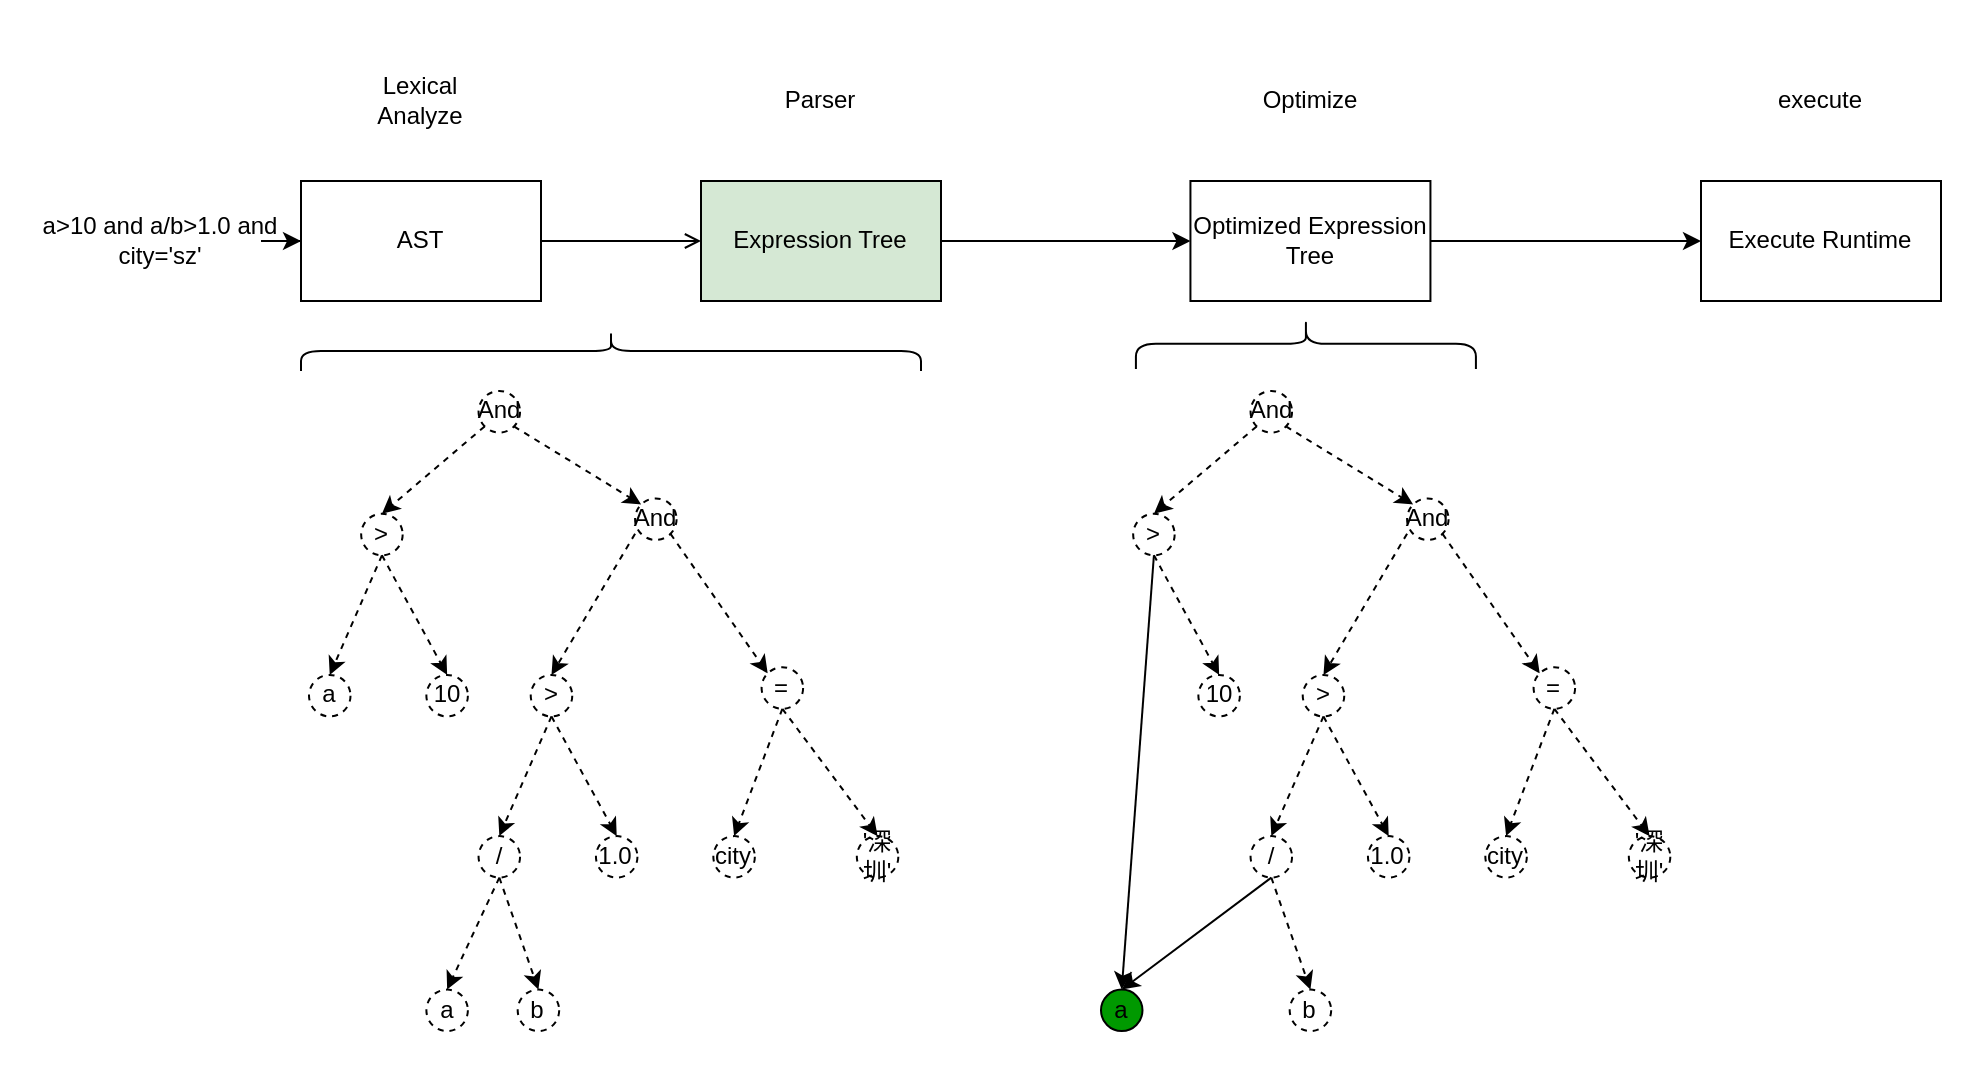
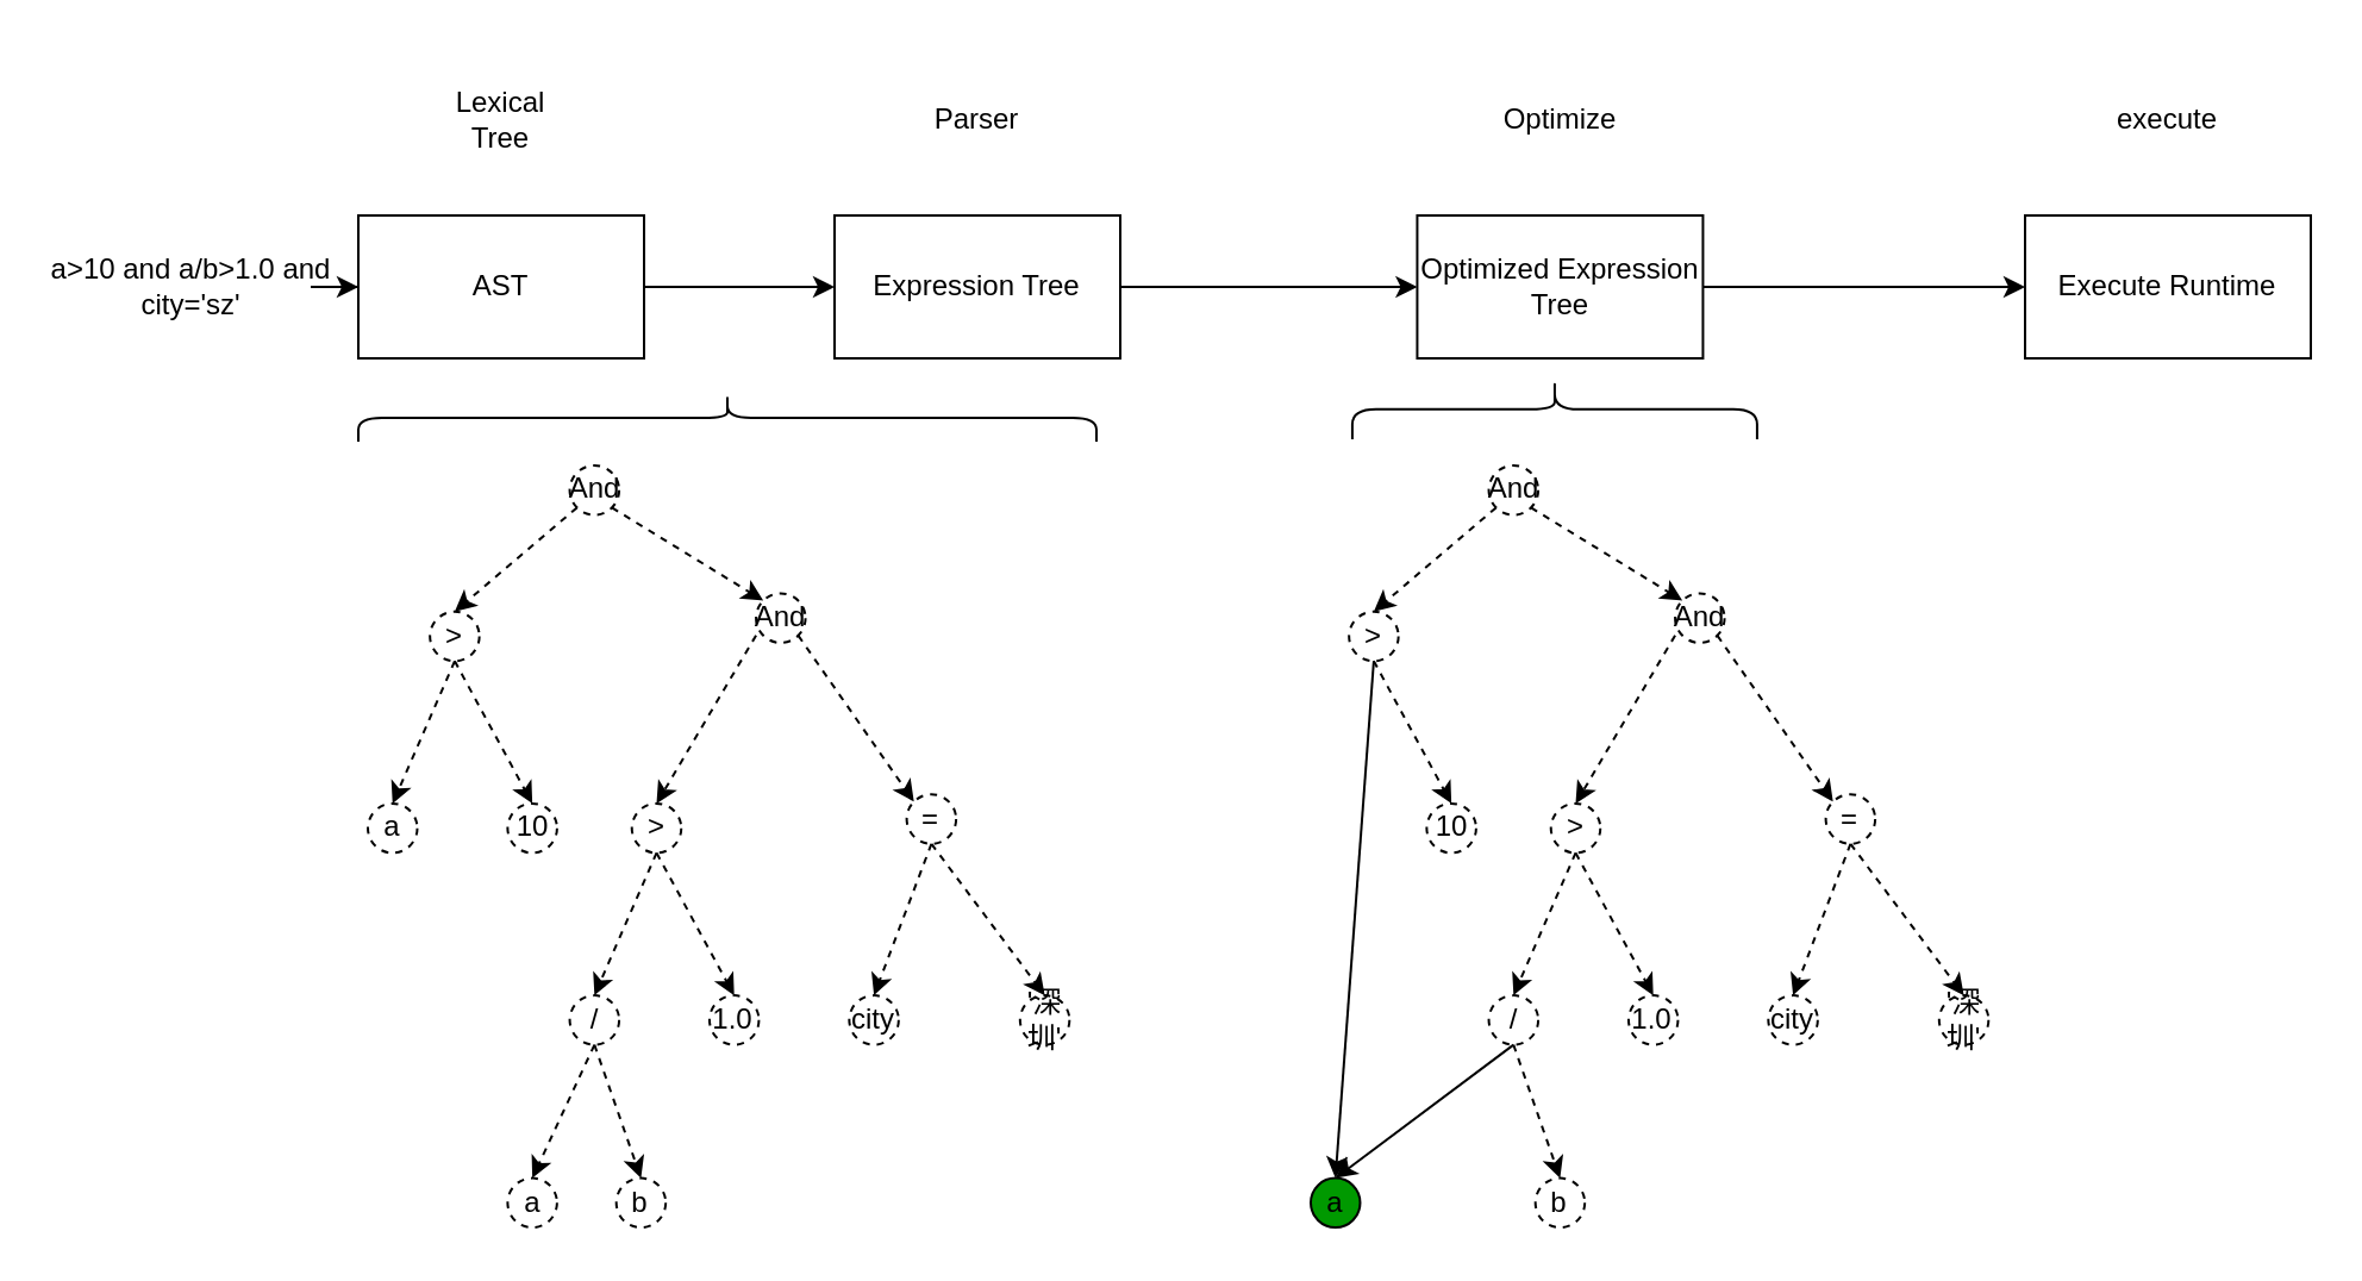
  <mxCell id="0" />
  <mxCell id="1" parent="0" />
  <mxCell id="2" value="" style="edgeStyle=orthogonalEdgeStyle;rounded=0;orthogonalLoop=1;jettySize=auto;html=1;" parent="1" source="3" target="5" edge="1"><mxGeometry relative="1" as="geometry" /></mxCell>
  <mxCell id="3" value="a&amp;gt;10 and a/b&amp;gt;1.0 and city='sz'" style="text;html=1;strokeColor=none;fillColor=none;align=center;verticalAlign=middle;whiteSpace=wrap;rounded=0;" parent="1" vertex="1"><mxGeometry x="20" y="85" width="120" height="70" as="geometry" /></mxCell>
- <mxCell id="4" value="" style="edgeStyle=orthogonalEdgeStyle;rounded=0;orthogonalLoop=1;jettySize=auto;html=1;endArrow=open;" parent="1" source="5" target="8" edge="1"><mxGeometry relative="1" as="geometry" /></mxCell>
+ <mxCell id="4" value="" style="edgeStyle=orthogonalEdgeStyle;rounded=0;orthogonalLoop=1;jettySize=auto;html=1;" parent="1" source="5" target="8" edge="1"><mxGeometry relative="1" as="geometry" /></mxCell>
  <mxCell id="5" value="AST" style="whiteSpace=wrap;html=1;" parent="1" vertex="1"><mxGeometry x="150" y="90" width="120" height="60" as="geometry" /></mxCell>
- <mxCell id="6" value="Lexical Analyze" style="text;html=1;strokeColor=none;fillColor=none;align=center;verticalAlign=middle;whiteSpace=wrap;rounded=0;" parent="1" vertex="1"><mxGeometry x="180" y="35" width="60" height="30" as="geometry" /></mxCell>
+ <mxCell id="6" value="Lexical Tree" style="text;html=1;strokeColor=none;fillColor=none;align=center;verticalAlign=middle;whiteSpace=wrap;rounded=0;" parent="1" vertex="1"><mxGeometry x="180" y="35" width="60" height="30" as="geometry" /></mxCell>
  <mxCell id="7" value="" style="edgeStyle=orthogonalEdgeStyle;rounded=0;orthogonalLoop=1;jettySize=auto;html=1;" parent="1" source="8" target="11" edge="1"><mxGeometry relative="1" as="geometry" /></mxCell>
- <mxCell id="8" value="Expression Tree" style="whiteSpace=wrap;html=1;fillColor=#d5e8d4;" parent="1" vertex="1"><mxGeometry x="350" y="90" width="120" height="60" as="geometry" /></mxCell>
+ <mxCell id="8" value="Expression Tree" style="whiteSpace=wrap;html=1;" parent="1" vertex="1"><mxGeometry x="350" y="90" width="120" height="60" as="geometry" /></mxCell>
  <mxCell id="9" value="Parser" style="text;html=1;strokeColor=none;fillColor=none;align=center;verticalAlign=middle;whiteSpace=wrap;rounded=0;" parent="1" vertex="1"><mxGeometry x="380" y="35" width="60" height="30" as="geometry" /></mxCell>
  <mxCell id="10" value="" style="edgeStyle=orthogonalEdgeStyle;rounded=0;orthogonalLoop=1;jettySize=auto;html=1;entryX=0;entryY=0.5;entryDx=0;entryDy=0;" parent="1" source="11" target="13" edge="1"><mxGeometry relative="1" as="geometry"><mxPoint x="750" y="120" as="targetPoint" /></mxGeometry></mxCell>
  <mxCell id="11" value="Optimized Expression Tree" style="whiteSpace=wrap;html=1;" parent="1" vertex="1"><mxGeometry x="594.72" y="90" width="120" height="60" as="geometry" /></mxCell>
  <mxCell id="12" value="Optimize" style="text;html=1;strokeColor=none;fillColor=none;align=center;verticalAlign=middle;whiteSpace=wrap;rounded=0;" parent="1" vertex="1"><mxGeometry x="624.78" y="35" width="60" height="30" as="geometry" /></mxCell>
  <mxCell id="13" value="Execute Runtime" style="whiteSpace=wrap;html=1;" parent="1" vertex="1"><mxGeometry x="850" y="90" width="120" height="60" as="geometry" /></mxCell>
  <mxCell id="14" value="execute" style="text;html=1;strokeColor=none;fillColor=none;align=center;verticalAlign=middle;whiteSpace=wrap;rounded=0;" parent="1" vertex="1"><mxGeometry x="880" y="35" width="60" height="30" as="geometry" /></mxCell>
  <mxCell id="15" value="" style="shape=curlyBracket;whiteSpace=wrap;html=1;rounded=1;rotation=90;" vertex="1" parent="1"><mxGeometry x="295" y="20" width="20" height="310" as="geometry" /></mxCell>
  <mxCell id="16" value="And" style="ellipse;whiteSpace=wrap;html=1;aspect=fixed;dashed=1;" vertex="1" parent="1"><mxGeometry x="317.043" y="248.721" width="20.751" height="20.751" as="geometry" /></mxCell>
  <mxCell id="17" value="&amp;gt;" style="ellipse;whiteSpace=wrap;html=1;aspect=fixed;dashed=1;" vertex="1" parent="1"><mxGeometry x="264.87" y="336.977" width="20.751" height="20.751" as="geometry" /></mxCell>
  <mxCell id="18" value="=" style="ellipse;whiteSpace=wrap;html=1;aspect=fixed;dashed=1;" vertex="1" parent="1"><mxGeometry x="380.304" y="333.14" width="20.751" height="20.751" as="geometry" /></mxCell>
  <mxCell id="19" value="/" style="ellipse;whiteSpace=wrap;html=1;aspect=fixed;dashed=1;" vertex="1" parent="1"><mxGeometry x="238.783" y="417.558" width="20.751" height="20.751" as="geometry" /></mxCell>
  <mxCell id="20" value="1.0" style="ellipse;whiteSpace=wrap;html=1;aspect=fixed;dashed=1;" vertex="1" parent="1"><mxGeometry x="297.478" y="417.558" width="20.751" height="20.751" as="geometry" /></mxCell>
  <mxCell id="21" value="city" style="ellipse;whiteSpace=wrap;html=1;aspect=fixed;dashed=1;" vertex="1" parent="1"><mxGeometry x="356.174" y="417.558" width="20.751" height="20.751" as="geometry" /></mxCell>
  <mxCell id="22" value="'深圳'" style="ellipse;whiteSpace=wrap;html=1;aspect=fixed;dashed=1;" vertex="1" parent="1"><mxGeometry x="427.913" y="417.558" width="20.751" height="20.751" as="geometry" /></mxCell>
  <mxCell id="23" value="" style="endArrow=classic;html=1;exitX=0.5;exitY=1;exitDx=0;exitDy=0;entryX=0.5;entryY=0;entryDx=0;entryDy=0;dashed=1;" edge="1" parent="1" source="17" target="19"><mxGeometry x="264" y="420" width="50" height="50" as="geometry"><mxPoint x="95.304" y="432.907" as="sourcePoint" /><mxPoint x="127.913" y="394.535" as="targetPoint" /></mxGeometry></mxCell>
  <mxCell id="24" value="" style="endArrow=classic;html=1;exitX=0.5;exitY=1;exitDx=0;exitDy=0;entryX=0.5;entryY=0;entryDx=0;entryDy=0;dashed=1;" edge="1" parent="1" source="17" target="20"><mxGeometry x="264" y="420" width="50" height="50" as="geometry"><mxPoint x="277.913" y="375.349" as="sourcePoint" /><mxPoint x="258.348" y="425.233" as="targetPoint" /></mxGeometry></mxCell>
  <mxCell id="25" value="" style="endArrow=classic;html=1;exitX=0.5;exitY=1;exitDx=0;exitDy=0;entryX=0.5;entryY=0;entryDx=0;entryDy=0;dashed=1;" edge="1" parent="1" source="18" target="22"><mxGeometry x="264" y="420" width="50" height="50" as="geometry"><mxPoint x="421.391" y="367.674" as="sourcePoint" /><mxPoint x="454" y="417.558" as="targetPoint" /></mxGeometry></mxCell>
  <mxCell id="26" value="" style="endArrow=classic;html=1;exitX=0.5;exitY=1;exitDx=0;exitDy=0;entryX=0.5;entryY=0;entryDx=0;entryDy=0;dashed=1;" edge="1" parent="1" source="18" target="21"><mxGeometry x="264" y="420" width="50" height="50" as="geometry"><mxPoint x="408.348" y="367.674" as="sourcePoint" /><mxPoint x="447.478" y="425.233" as="targetPoint" /></mxGeometry></mxCell>
  <mxCell id="27" value="" style="endArrow=classic;html=1;exitX=0;exitY=0.85;exitDx=0;exitDy=0;entryX=0.5;entryY=0;entryDx=0;entryDy=0;exitPerimeter=0;dashed=1;" edge="1" parent="1" source="16" target="17"><mxGeometry x="264" y="420" width="50" height="50" as="geometry"><mxPoint x="310.522" y="279.419" as="sourcePoint" /><mxPoint x="284.435" y="329.302" as="targetPoint" /></mxGeometry></mxCell>
  <mxCell id="28" value="" style="endArrow=classic;html=1;exitX=1;exitY=1;exitDx=0;exitDy=0;entryX=0;entryY=0;entryDx=0;entryDy=0;dashed=1;" edge="1" parent="1" source="16" target="18"><mxGeometry x="264" y="420" width="50" height="50" as="geometry"><mxPoint x="323.565" y="282.488" as="sourcePoint" /><mxPoint x="284.435" y="344.651" as="targetPoint" /></mxGeometry></mxCell>
  <mxCell id="29" value="And" style="ellipse;whiteSpace=wrap;html=1;aspect=fixed;dashed=1;" vertex="1" parent="1"><mxGeometry x="238.783" y="195" width="20.751" height="20.751" as="geometry" /></mxCell>
  <mxCell id="30" value="&amp;gt;" style="ellipse;whiteSpace=wrap;html=1;aspect=fixed;dashed=1;" vertex="1" parent="1"><mxGeometry x="180.087" y="256.395" width="20.751" height="20.751" as="geometry" /></mxCell>
  <mxCell id="31" value="a" style="ellipse;whiteSpace=wrap;html=1;aspect=fixed;dashed=1;" vertex="1" parent="1"><mxGeometry x="154" y="336.977" width="20.751" height="20.751" as="geometry" /></mxCell>
  <mxCell id="32" value="10" style="ellipse;whiteSpace=wrap;html=1;aspect=fixed;dashed=1;" vertex="1" parent="1"><mxGeometry x="212.696" y="336.977" width="20.751" height="20.751" as="geometry" /></mxCell>
  <mxCell id="33" value="" style="endArrow=classic;html=1;exitX=0.5;exitY=1;exitDx=0;exitDy=0;entryX=0.5;entryY=0;entryDx=0;entryDy=0;dashed=1;" edge="1" parent="1" source="30" target="31"><mxGeometry x="264" y="420" width="50" height="50" as="geometry"><mxPoint x="10.522" y="352.326" as="sourcePoint" /><mxPoint x="43.13" y="313.953" as="targetPoint" /></mxGeometry></mxCell>
  <mxCell id="34" value="" style="endArrow=classic;html=1;exitX=0.5;exitY=1;exitDx=0;exitDy=0;entryX=0.5;entryY=0;entryDx=0;entryDy=0;dashed=1;" edge="1" parent="1" source="30" target="32"><mxGeometry x="264" y="420" width="50" height="50" as="geometry"><mxPoint x="193.13" y="294.767" as="sourcePoint" /><mxPoint x="173.565" y="344.651" as="targetPoint" /></mxGeometry></mxCell>
  <mxCell id="35" value="" style="endArrow=classic;html=1;exitX=0;exitY=1;exitDx=0;exitDy=0;entryX=0.5;entryY=0;entryDx=0;entryDy=0;dashed=1;" edge="1" parent="1" source="29" target="30"><mxGeometry x="264" y="420" width="50" height="50" as="geometry"><mxPoint x="199.652" y="294.767" as="sourcePoint" /><mxPoint x="232.261" y="344.651" as="targetPoint" /></mxGeometry></mxCell>
  <mxCell id="36" value="" style="endArrow=classic;html=1;exitX=1;exitY=1;exitDx=0;exitDy=0;entryX=0;entryY=0;entryDx=0;entryDy=0;dashed=1;" edge="1" parent="1" source="29" target="16"><mxGeometry x="264" y="420" width="50" height="50" as="geometry"><mxPoint x="249.125" y="228.877" as="sourcePoint" /><mxPoint x="199.652" y="264.07" as="targetPoint" /></mxGeometry></mxCell>
  <mxCell id="37" value="a" style="ellipse;whiteSpace=wrap;html=1;aspect=fixed;dashed=1;" vertex="1" parent="1"><mxGeometry x="212.696" y="494.302" width="20.751" height="20.751" as="geometry" /></mxCell>
  <mxCell id="38" value="b" style="ellipse;whiteSpace=wrap;html=1;aspect=fixed;dashed=1;" vertex="1" parent="1"><mxGeometry x="258.348" y="494.302" width="20.751" height="20.751" as="geometry" /></mxCell>
  <mxCell id="39" value="" style="endArrow=classic;html=1;entryX=0.5;entryY=0;entryDx=0;entryDy=0;dashed=1;exitX=0.5;exitY=1;exitDx=0;exitDy=0;" edge="1" parent="1" source="19" target="37"><mxGeometry x="264" y="420" width="50" height="50" as="geometry"><mxPoint x="251.826" y="448.256" as="sourcePoint" /><mxPoint x="219.217" y="505.814" as="targetPoint" /></mxGeometry></mxCell>
  <mxCell id="40" value="" style="endArrow=classic;html=1;exitX=0.5;exitY=1;exitDx=0;exitDy=0;dashed=1;entryX=0.5;entryY=0;entryDx=0;entryDy=0;" edge="1" parent="1" source="19" target="38"><mxGeometry x="264" y="420" width="50" height="50" as="geometry"><mxPoint x="245.304" y="455.93" as="sourcePoint" /><mxPoint x="271.391" y="486.628" as="targetPoint" /></mxGeometry></mxCell>
  <mxCell id="41" value="And" style="ellipse;whiteSpace=wrap;html=1;aspect=fixed;dashed=1;" vertex="1" parent="1"><mxGeometry x="703.043" y="248.721" width="20.751" height="20.751" as="geometry" /></mxCell>
  <mxCell id="42" value="&amp;gt;" style="ellipse;whiteSpace=wrap;html=1;aspect=fixed;dashed=1;" vertex="1" parent="1"><mxGeometry x="650.87" y="336.977" width="20.751" height="20.751" as="geometry" /></mxCell>
  <mxCell id="43" value="=" style="ellipse;whiteSpace=wrap;html=1;aspect=fixed;dashed=1;" vertex="1" parent="1"><mxGeometry x="766.304" y="333.14" width="20.751" height="20.751" as="geometry" /></mxCell>
  <mxCell id="44" value="/" style="ellipse;whiteSpace=wrap;html=1;aspect=fixed;dashed=1;" vertex="1" parent="1"><mxGeometry x="624.783" y="417.558" width="20.751" height="20.751" as="geometry" /></mxCell>
  <mxCell id="45" value="1.0" style="ellipse;whiteSpace=wrap;html=1;aspect=fixed;dashed=1;" vertex="1" parent="1"><mxGeometry x="683.478" y="417.558" width="20.751" height="20.751" as="geometry" /></mxCell>
  <mxCell id="46" value="city" style="ellipse;whiteSpace=wrap;html=1;aspect=fixed;dashed=1;" vertex="1" parent="1"><mxGeometry x="742.174" y="417.558" width="20.751" height="20.751" as="geometry" /></mxCell>
  <mxCell id="47" value="'深圳'" style="ellipse;whiteSpace=wrap;html=1;aspect=fixed;dashed=1;" vertex="1" parent="1"><mxGeometry x="813.913" y="417.558" width="20.751" height="20.751" as="geometry" /></mxCell>
  <mxCell id="48" value="" style="endArrow=classic;html=1;exitX=0.5;exitY=1;exitDx=0;exitDy=0;entryX=0.5;entryY=0;entryDx=0;entryDy=0;dashed=1;" edge="1" parent="1" source="42" target="44"><mxGeometry x="650" y="420" width="50" height="50" as="geometry"><mxPoint x="481.304" y="432.907" as="sourcePoint" /><mxPoint x="513.913" y="394.535" as="targetPoint" /></mxGeometry></mxCell>
  <mxCell id="49" value="" style="endArrow=classic;html=1;exitX=0.5;exitY=1;exitDx=0;exitDy=0;entryX=0.5;entryY=0;entryDx=0;entryDy=0;dashed=1;" edge="1" parent="1" source="42" target="45"><mxGeometry x="650" y="420" width="50" height="50" as="geometry"><mxPoint x="663.913" y="375.349" as="sourcePoint" /><mxPoint x="644.348" y="425.233" as="targetPoint" /></mxGeometry></mxCell>
  <mxCell id="50" value="" style="endArrow=classic;html=1;exitX=0.5;exitY=1;exitDx=0;exitDy=0;entryX=0.5;entryY=0;entryDx=0;entryDy=0;dashed=1;" edge="1" parent="1" source="43" target="47"><mxGeometry x="650" y="420" width="50" height="50" as="geometry"><mxPoint x="807.391" y="367.674" as="sourcePoint" /><mxPoint x="840" y="417.558" as="targetPoint" /></mxGeometry></mxCell>
  <mxCell id="51" value="" style="endArrow=classic;html=1;exitX=0.5;exitY=1;exitDx=0;exitDy=0;entryX=0.5;entryY=0;entryDx=0;entryDy=0;dashed=1;" edge="1" parent="1" source="43" target="46"><mxGeometry x="650" y="420" width="50" height="50" as="geometry"><mxPoint x="794.348" y="367.674" as="sourcePoint" /><mxPoint x="833.478" y="425.233" as="targetPoint" /></mxGeometry></mxCell>
  <mxCell id="52" value="" style="endArrow=classic;html=1;exitX=0;exitY=0.85;exitDx=0;exitDy=0;entryX=0.5;entryY=0;entryDx=0;entryDy=0;exitPerimeter=0;dashed=1;" edge="1" parent="1" source="41" target="42"><mxGeometry x="650" y="420" width="50" height="50" as="geometry"><mxPoint x="696.522" y="279.419" as="sourcePoint" /><mxPoint x="670.435" y="329.302" as="targetPoint" /></mxGeometry></mxCell>
  <mxCell id="53" value="" style="endArrow=classic;html=1;exitX=1;exitY=1;exitDx=0;exitDy=0;entryX=0;entryY=0;entryDx=0;entryDy=0;dashed=1;" edge="1" parent="1" source="41" target="43"><mxGeometry x="650" y="420" width="50" height="50" as="geometry"><mxPoint x="709.565" y="282.488" as="sourcePoint" /><mxPoint x="670.435" y="344.651" as="targetPoint" /></mxGeometry></mxCell>
  <mxCell id="54" value="And" style="ellipse;whiteSpace=wrap;html=1;aspect=fixed;dashed=1;" vertex="1" parent="1"><mxGeometry x="624.783" y="195" width="20.751" height="20.751" as="geometry" /></mxCell>
  <mxCell id="55" value="&amp;gt;" style="ellipse;whiteSpace=wrap;html=1;aspect=fixed;dashed=1;" vertex="1" parent="1"><mxGeometry x="566.087" y="256.395" width="20.751" height="20.751" as="geometry" /></mxCell>
  <mxCell id="56" value="10" style="ellipse;whiteSpace=wrap;html=1;aspect=fixed;dashed=1;" vertex="1" parent="1"><mxGeometry x="598.696" y="336.977" width="20.751" height="20.751" as="geometry" /></mxCell>
  <mxCell id="57" value="" style="endArrow=classic;html=1;exitX=0.5;exitY=1;exitDx=0;exitDy=0;entryX=0.5;entryY=0;entryDx=0;entryDy=0;" edge="1" parent="1" source="55" target="61"><mxGeometry x="650" y="420" width="50" height="50" as="geometry"><mxPoint x="396.522" y="352.326" as="sourcePoint" /><mxPoint x="550.376" y="336.977" as="targetPoint" /></mxGeometry></mxCell>
  <mxCell id="58" value="" style="endArrow=classic;html=1;exitX=0.5;exitY=1;exitDx=0;exitDy=0;entryX=0.5;entryY=0;entryDx=0;entryDy=0;dashed=1;" edge="1" parent="1" source="55" target="56"><mxGeometry x="650" y="420" width="50" height="50" as="geometry"><mxPoint x="579.13" y="294.767" as="sourcePoint" /><mxPoint x="559.565" y="344.651" as="targetPoint" /></mxGeometry></mxCell>
  <mxCell id="59" value="" style="endArrow=classic;html=1;exitX=0;exitY=1;exitDx=0;exitDy=0;entryX=0.5;entryY=0;entryDx=0;entryDy=0;dashed=1;" edge="1" parent="1" source="54" target="55"><mxGeometry x="650" y="420" width="50" height="50" as="geometry"><mxPoint x="585.652" y="294.767" as="sourcePoint" /><mxPoint x="618.261" y="344.651" as="targetPoint" /></mxGeometry></mxCell>
  <mxCell id="60" value="" style="endArrow=classic;html=1;exitX=1;exitY=1;exitDx=0;exitDy=0;entryX=0;entryY=0;entryDx=0;entryDy=0;dashed=1;" edge="1" parent="1" source="54" target="41"><mxGeometry x="650" y="420" width="50" height="50" as="geometry"><mxPoint x="635.125" y="228.877" as="sourcePoint" /><mxPoint x="585.652" y="264.07" as="targetPoint" /></mxGeometry></mxCell>
  <mxCell id="61" value="a" style="ellipse;whiteSpace=wrap;html=1;aspect=fixed;fillColor=#009900;" vertex="1" parent="1"><mxGeometry x="549.996" y="494.302" width="20.751" height="20.751" as="geometry" /></mxCell>
  <mxCell id="62" value="b" style="ellipse;whiteSpace=wrap;html=1;aspect=fixed;dashed=1;" vertex="1" parent="1"><mxGeometry x="644.348" y="494.302" width="20.751" height="20.751" as="geometry" /></mxCell>
  <mxCell id="63" value="" style="endArrow=classic;html=1;entryX=0.5;entryY=0;entryDx=0;entryDy=0;exitX=0.5;exitY=1;exitDx=0;exitDy=0;" edge="1" parent="1" target="61" source="44"><mxGeometry x="650" y="420" width="50" height="50" as="geometry"><mxPoint x="637.826" y="448.256" as="sourcePoint" /><mxPoint x="605.217" y="505.814" as="targetPoint" /></mxGeometry></mxCell>
  <mxCell id="64" value="" style="endArrow=classic;html=1;exitX=0.5;exitY=1;exitDx=0;exitDy=0;dashed=1;entryX=0.5;entryY=0;entryDx=0;entryDy=0;" edge="1" parent="1" source="44" target="62"><mxGeometry x="650" y="420" width="50" height="50" as="geometry"><mxPoint x="631.304" y="455.93" as="sourcePoint" /><mxPoint x="657.391" y="486.628" as="targetPoint" /></mxGeometry></mxCell>
  <mxCell id="65" value="" style="shape=curlyBracket;whiteSpace=wrap;html=1;rounded=1;rotation=90;" vertex="1" parent="1"><mxGeometry x="639.82" y="86.4" width="25.28" height="170" as="geometry" /></mxCell>
